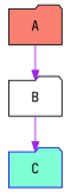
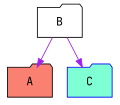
  digraph {
    fontname="JetBrains Mono"
    node [fontname="JetBrains Mono" shape=folder style=filled]
    edge [color=purple fontname="JetBrains Mono"]
    n1 [fillcolor=salmon label=A]
    n2 [fillcolor=white label=B]
    n3 [color=blue fillcolor=aquamarine label=C]
-   n1 -> n2
+   n2 -> n1
    n2 -> n3
  }
